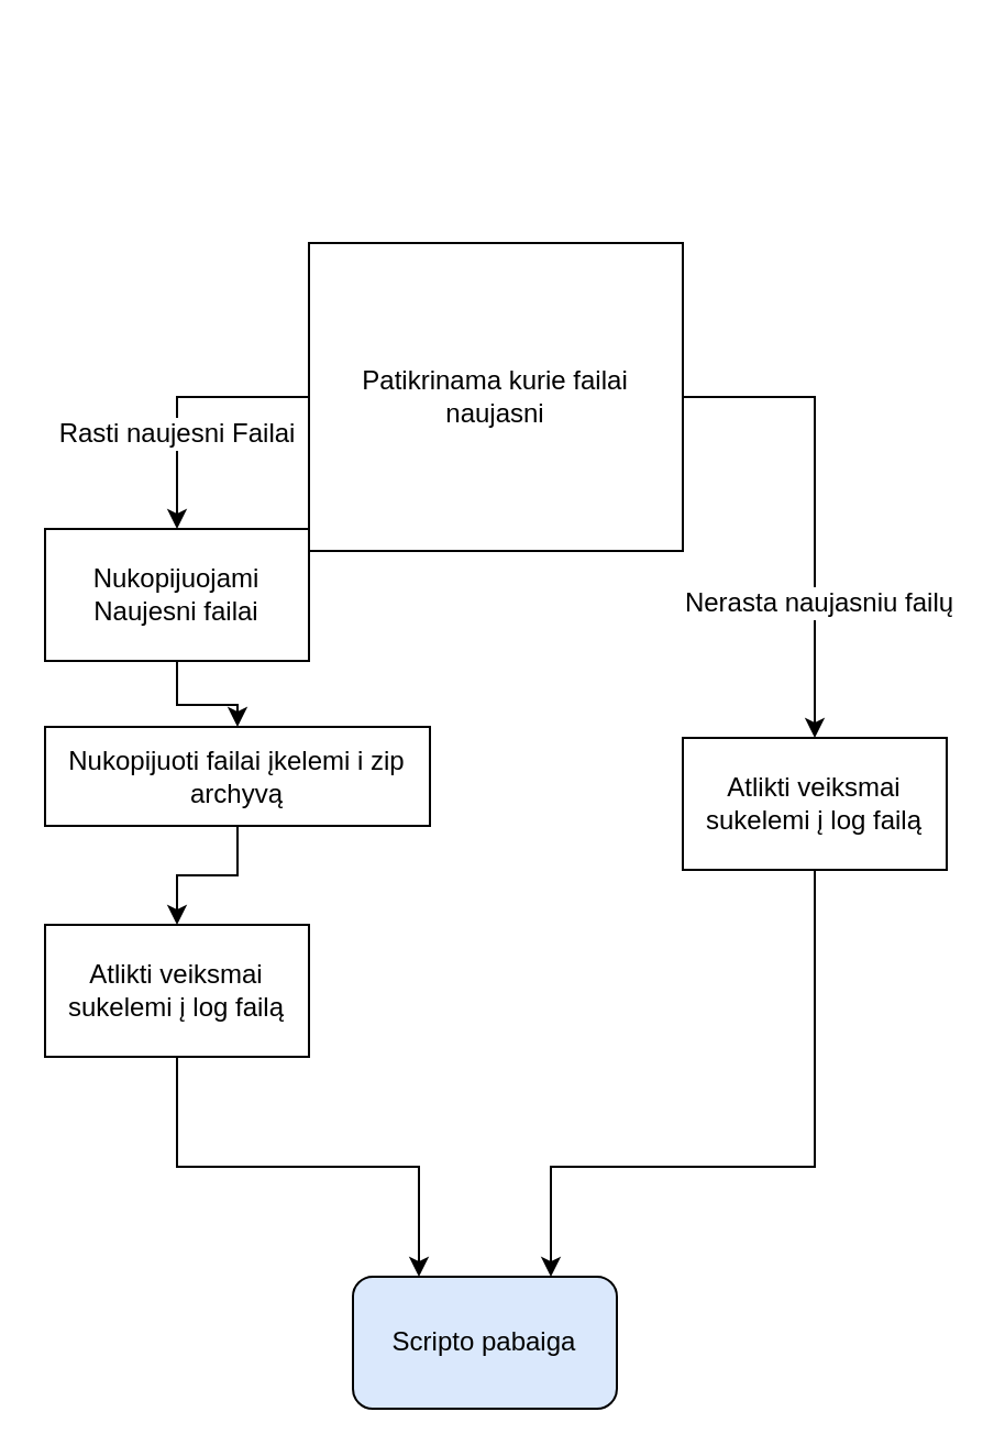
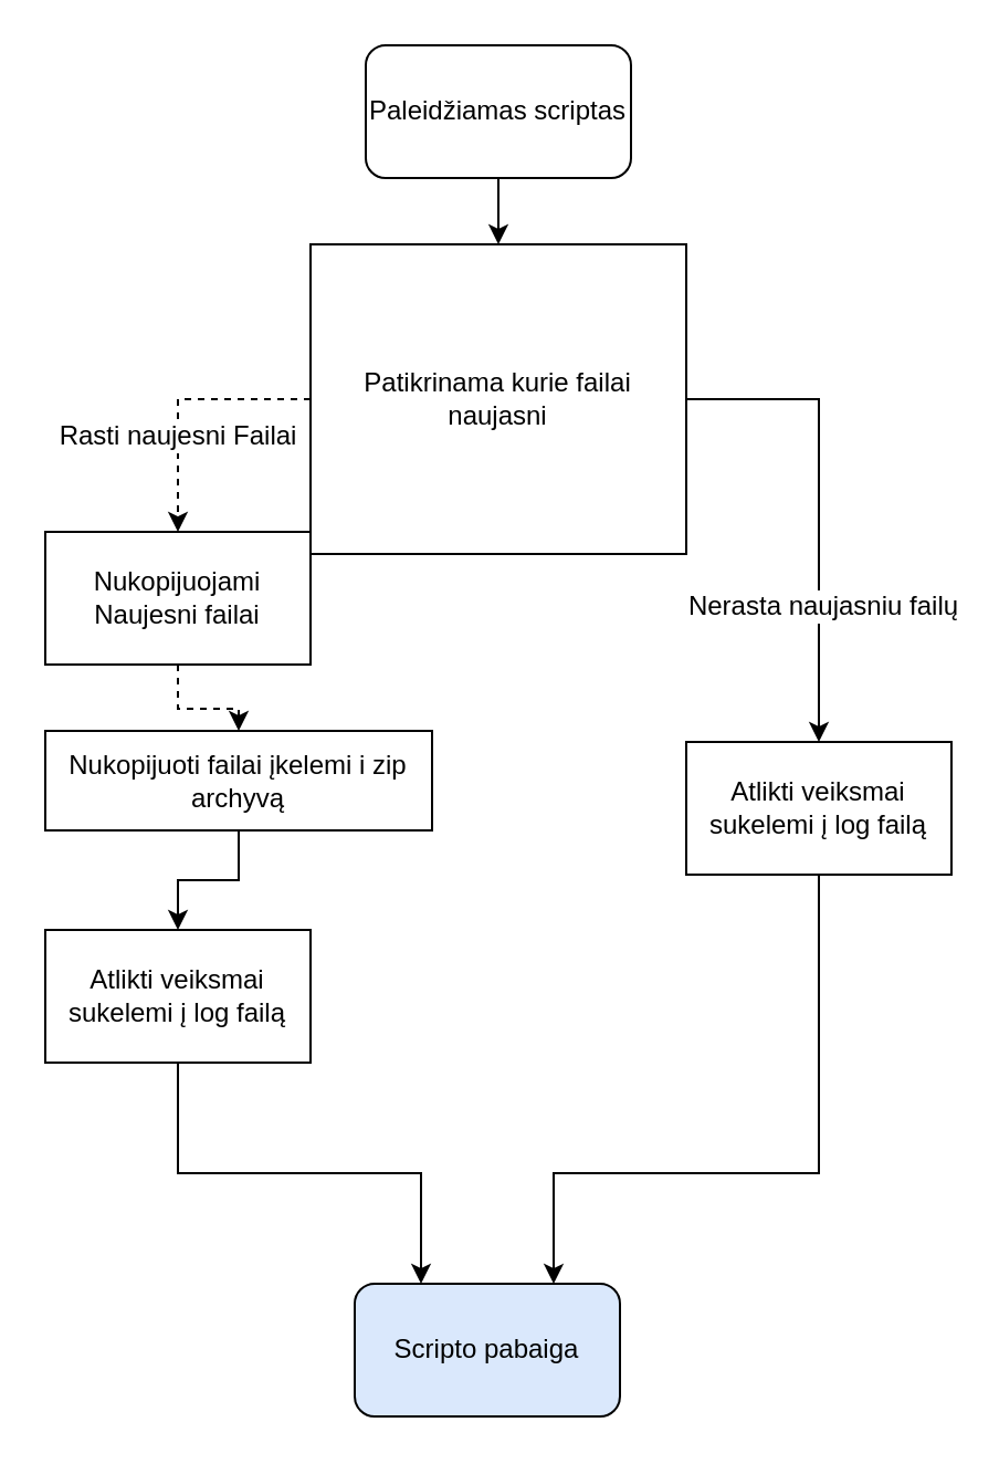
  <mxCell id="0" />
  <mxCell id="1" parent="0" />
- <mxCell id="4" style="edgeStyle=orthogonalEdgeStyle;rounded=0;orthogonalLoop=1;jettySize=auto;html=1;exitX=0;exitY=0.5;exitDx=0;exitDy=0;" parent="1" source="16" target="9" edge="1"><mxGeometry relative="1" as="geometry"><mxPoint x="120" y="150" as="sourcePoint" /></mxGeometry></mxCell>
+ <mxCell id="2" style="edgeStyle=orthogonalEdgeStyle;rounded=0;orthogonalLoop=1;jettySize=auto;html=1;exitX=0.5;exitY=1;exitDx=0;exitDy=0;entryX=0.5;entryY=0;entryDx=0;entryDy=0;" parent="1" source="3" target="16" edge="1"><mxGeometry relative="1" as="geometry" /></mxCell>
+ <mxCell id="3" value="Paleidžiamas scriptas" style="rounded=1;whiteSpace=wrap;html=1;" parent="1" vertex="1"><mxGeometry x="165" y="20" width="120" height="60" as="geometry" /></mxCell>
+ <mxCell id="4" style="edgeStyle=orthogonalEdgeStyle;rounded=0;orthogonalLoop=1;jettySize=auto;html=1;exitX=0;exitY=0.5;exitDx=0;exitDy=0;dashed=1;" parent="1" source="16" target="9" edge="1"><mxGeometry relative="1" as="geometry"><mxPoint x="120" y="150" as="sourcePoint" /></mxGeometry></mxCell>
  <mxCell id="5" value="Rasti naujesni Failai" style="text;html=1;resizable=0;points=[];align=center;verticalAlign=middle;labelBackgroundColor=#ffffff;" parent="4" vertex="1" connectable="0"><mxGeometry x="0.273" y="-1" relative="1" as="geometry"><mxPoint as="offset" /></mxGeometry></mxCell>
  <mxCell id="6" style="edgeStyle=orthogonalEdgeStyle;rounded=0;orthogonalLoop=1;jettySize=auto;html=1;exitX=1;exitY=0.5;exitDx=0;exitDy=0;entryX=0.5;entryY=0;entryDx=0;entryDy=0;" parent="1" source="16" target="12" edge="1"><mxGeometry relative="1" as="geometry"><mxPoint x="350" y="120" as="sourcePoint" /><mxPoint x="370" y="330" as="targetPoint" /></mxGeometry></mxCell>
  <mxCell id="7" value="Nerasta naujasniu failų" style="text;html=1;resizable=0;points=[];align=center;verticalAlign=middle;labelBackgroundColor=#ffffff;" parent="6" vertex="1" connectable="0"><mxGeometry x="0.421" y="1" relative="1" as="geometry"><mxPoint as="offset" /></mxGeometry></mxCell>
- <mxCell id="8" style="edgeStyle=orthogonalEdgeStyle;rounded=0;orthogonalLoop=1;jettySize=auto;html=1;exitX=0.5;exitY=1;exitDx=0;exitDy=0;entryX=0.5;entryY=0;entryDx=0;entryDy=0;" edge="1" parent="1" source="9" target="14"><mxGeometry relative="1" as="geometry" /></mxCell>
+ <mxCell id="8" style="edgeStyle=orthogonalEdgeStyle;rounded=0;orthogonalLoop=1;jettySize=auto;html=1;exitX=0.5;exitY=1;exitDx=0;exitDy=0;entryX=0.5;entryY=0;entryDx=0;entryDy=0;dashed=1;" edge="1" parent="1" source="9" target="14"><mxGeometry relative="1" as="geometry" /></mxCell>
  <mxCell id="9" value="Nukopijuojami Naujesni failai" style="rounded=0;whiteSpace=wrap;html=1;" parent="1" vertex="1"><mxGeometry x="20" y="240" width="120" height="60" as="geometry" /></mxCell>
  <mxCell id="10" value="Scripto pabaiga" style="rounded=1;whiteSpace=wrap;html=1;fillColor=#dae8fc;" parent="1" vertex="1"><mxGeometry x="160" y="580" width="120" height="60" as="geometry" /></mxCell>
  <mxCell id="11" style="edgeStyle=orthogonalEdgeStyle;rounded=0;orthogonalLoop=1;jettySize=auto;html=1;exitX=0.5;exitY=1;exitDx=0;exitDy=0;entryX=0.75;entryY=0;entryDx=0;entryDy=0;" parent="1" source="12" target="10" edge="1"><mxGeometry relative="1" as="geometry"><Array as="points"><mxPoint x="370" y="530" /><mxPoint x="250" y="530" /></Array></mxGeometry></mxCell>
  <mxCell id="12" value="Atlikti veiksmai sukelemi į log failą" style="rounded=0;whiteSpace=wrap;html=1;" parent="1" vertex="1"><mxGeometry x="310" y="335" width="120" height="60" as="geometry" /></mxCell>
  <mxCell id="13" style="edgeStyle=orthogonalEdgeStyle;rounded=0;orthogonalLoop=1;jettySize=auto;html=1;exitX=0.5;exitY=1;exitDx=0;exitDy=0;entryX=0.5;entryY=0;entryDx=0;entryDy=0;" edge="1" parent="1" source="14" target="18"><mxGeometry relative="1" as="geometry" /></mxCell>
  <mxCell id="14" value="Nukopijuoti failai įkelemi i zip archyvą" style="rounded=0;whiteSpace=wrap;html=1;" parent="1" vertex="1"><mxGeometry x="20" y="330" width="175" height="45" as="geometry" /></mxCell>
  <mxCell id="15" style="edgeStyle=orthogonalEdgeStyle;rounded=0;orthogonalLoop=1;jettySize=auto;html=1;exitX=0.5;exitY=1;exitDx=0;exitDy=0;" parent="1" source="14" target="14" edge="1"><mxGeometry relative="1" as="geometry" /></mxCell>
  <mxCell id="16" value="Patikrinama kurie failai naujasni" style="whiteSpace=wrap;html=1;rounded=0;" parent="1" vertex="1"><mxGeometry x="140" y="110" width="170" height="140" as="geometry" /></mxCell>
  <mxCell id="17" style="edgeStyle=orthogonalEdgeStyle;rounded=0;orthogonalLoop=1;jettySize=auto;html=1;exitX=0.5;exitY=1;exitDx=0;exitDy=0;entryX=0.25;entryY=0;entryDx=0;entryDy=0;" edge="1" parent="1" source="18" target="10"><mxGeometry relative="1" as="geometry" /></mxCell>
  <mxCell id="18" value="Atlikti veiksmai sukelemi į log failą" style="rounded=0;whiteSpace=wrap;html=1;" vertex="1" parent="1"><mxGeometry x="20" y="420" width="120" height="60" as="geometry" /></mxCell>
